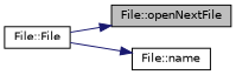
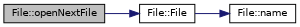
  digraph {
    rankdir=LR
    node [color=black fillcolor=white fontname=Helvetica fontsize=10 shape=record style=filled]
    edge [color=midnightblue fontname=Helvetica fontsize=10 labelfontname=Helvetica labelfontsize=10 style=solid]
    n1 [fillcolor=grey75 fontcolor=black height=0.2 label="File::openNextFile" width=0.4]
    n2 [height=0.2 label="File::File" width=0.4]
    n3 [height=0.2 label="File::name" width=0.4]
-   n2 -> n1
+   n1 -> n2
    n2 -> n3
  }
